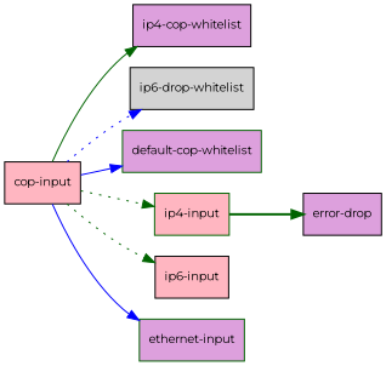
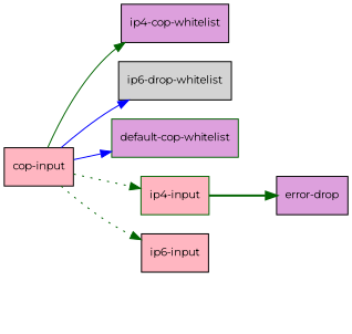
  digraph {
    fontname=Montserrat
    rankdir=LR
    node [color=black fillcolor=plum fontcolor=black fontname=Montserrat fontsize=10 shape=box style=filled]
    edge [color=darkgreen fontname=Montserrat fontsize=8 style=solid]
    "cop-input" [fillcolor=lightpink]
    "ip4-cop-whitelist"
    n3 [fillcolor=lightgrey label="ip6-drop-whitelist"]
    "default-cop-whitelist" [color=darkgreen]
    "ip4-input" [color=darkgreen fillcolor=lightpink]
    "ip6-input" [fillcolor=lightpink]
-   "ethernet-input" [color=darkgreen]
    "error-drop"
    "cop-input" -> "ip4-cop-whitelist"
-   "cop-input" -> n3 [color=blue style=dotted]
+   "cop-input" -> n3 [color=blue]
    "cop-input" -> "default-cop-whitelist" [color=blue]
    "cop-input" -> "ip4-input" [style=dotted]
    "cop-input" -> "ip6-input" [style=dotted]
-   "cop-input" -> "ethernet-input" [color=blue]
    "ip4-input" -> "error-drop" [style=bold]
  }
